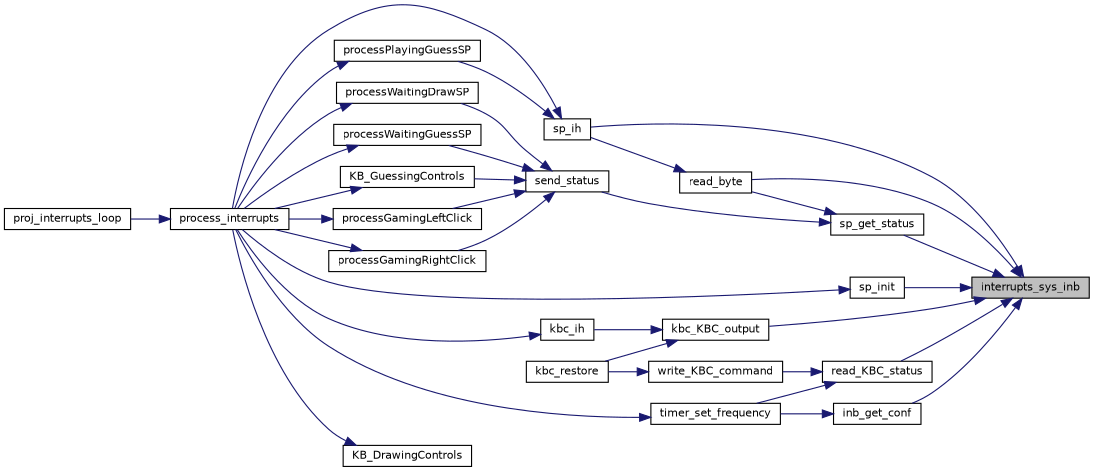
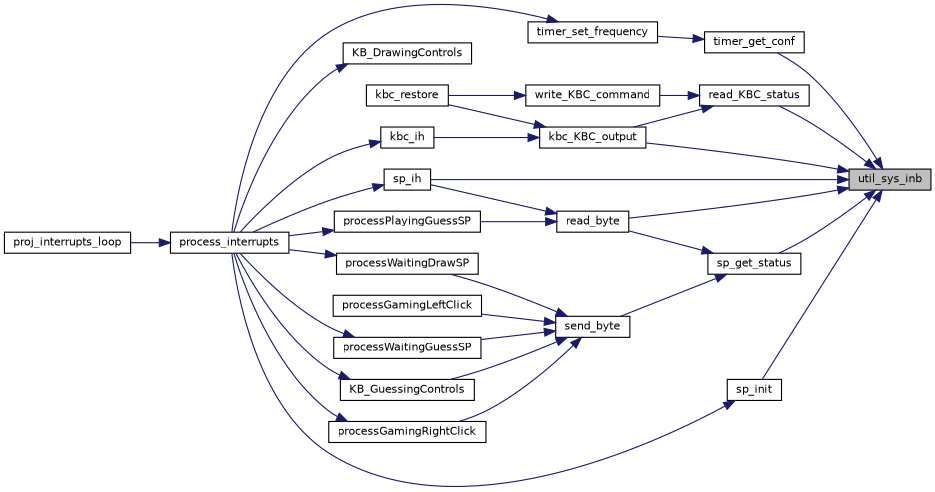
  digraph {
    rankdir=RL
    node [color=black fillcolor=white fontname=Helvetica fontsize=10 shape=record style=filled]
    edge [color=midnightblue dir=back fontname=Helvetica fontsize=10 labelfontname=Helvetica labelfontsize=10 style=solid]
-   n1 [fillcolor=grey75 fontcolor=black height=0.2 label=interrupts_sys_inb width=0.4]
+   n1 [fillcolor=grey75 fontcolor=black height=0.2 label=util_sys_inb width=0.4]
    n2 [height=0.2 label=read_byte width=0.4]
    n3 [height=0.2 label=sp_ih width=0.4]
    n4 [height=0.2 label=kbc_KBC_output width=0.4]
    n5 [height=0.2 label=read_KBC_status width=0.4]
    n6 [height=0.2 label=sp_get_status width=0.4]
    n7 [height=0.2 label=sp_init width=0.4]
-   n8 [height=0.2 label=inb_get_conf width=0.4]
+   n8 [height=0.2 label=timer_get_conf width=0.4]
    n9 [height=0.2 label=process_interrupts width=0.4]
    n10 [height=0.2 label=processPlayingGuessSP width=0.4]
    n11 [height=0.2 label=kbc_ih width=0.4]
    n12 [height=0.2 label=kbc_restore width=0.4]
    n13 [height=0.2 label=write_KBC_command width=0.4]
-   n14 [height=0.2 label=send_status width=0.4]
+   n14 [height=0.2 label=send_byte width=0.4]
    n15 [height=0.2 label=timer_set_frequency width=0.4]
    n16 [height=0.2 label=proj_interrupts_loop width=0.4]
    n17 [height=0.2 label=KB_GuessingControls width=0.4]
    n18 [height=0.2 label=processGamingLeftClick width=0.4]
    n19 [height=0.2 label=processGamingRightClick width=0.4]
    n20 [height=0.2 label=processWaitingDrawSP width=0.4]
    n21 [height=0.2 label=processWaitingGuessSP width=0.4]
    n22 [height=0.2 label=KB_DrawingControls width=0.4]
    n1 -> n2
    n1 -> n3
    n1 -> n4
    n1 -> n5
    n1 -> n6
    n1 -> n7
    n1 -> n8
    n2 -> n3
    n3 -> n9
-   n3 -> n10
+   n2 -> n10
    n4 -> n11
    n4 -> n12
-   n5 -> n15
+   n5 -> n4
    n5 -> n13
    n6 -> n2
    n6 -> n14
    n7 -> n9
    n8 -> n15
    n9 -> n16
    n10 -> n9
    n11 -> n9
    n13 -> n12
    n14 -> n17
    n14 -> n18
    n14 -> n19
    n14 -> n20
    n14 -> n21
    n15 -> n9
    n17 -> n9
-   n18 -> n9
    n19 -> n9
    n20 -> n9
    n21 -> n9
    n22 -> n9
  }
